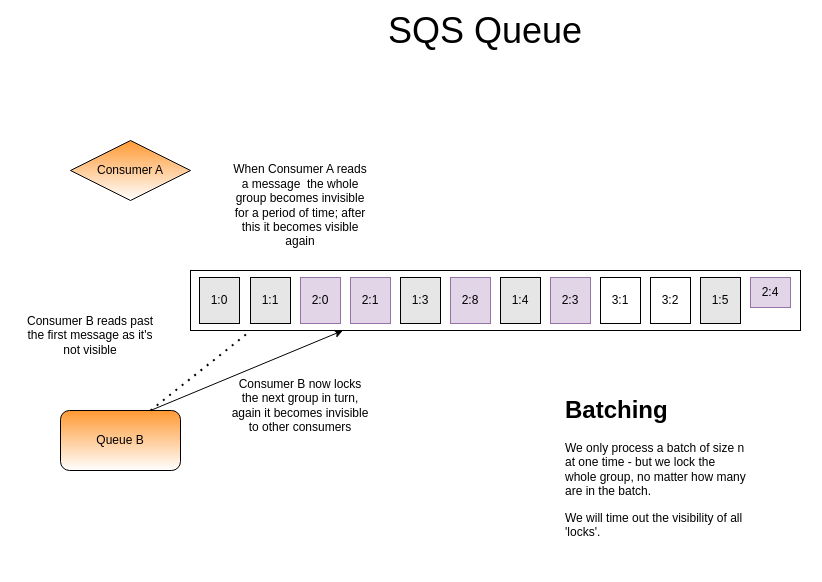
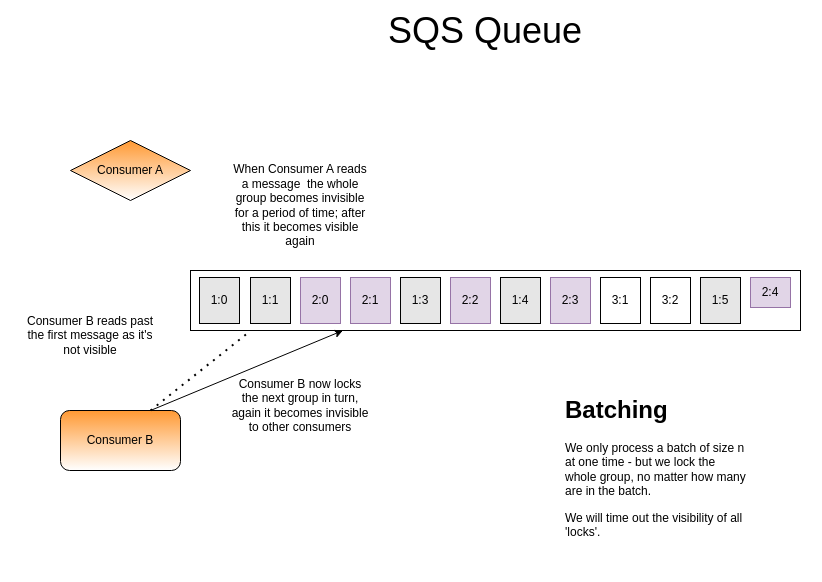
  <mxCell id="0" />
  <mxCell id="1" parent="0" />
  <mxCell id="2" value="" style="rounded=0;whiteSpace=wrap;html=1;" parent="1" vertex="1"><mxGeometry x="190" y="270" width="610" height="60" as="geometry" /></mxCell>
  <mxCell id="3" value="&lt;font style=&quot;font-size: 36px&quot;&gt;SQS Queue&lt;/font&gt;" style="text;html=1;strokeColor=none;fillColor=none;align=center;verticalAlign=middle;whiteSpace=wrap;rounded=0;" parent="1" vertex="1"><mxGeometry x="290" y="20" width="390" height="20" as="geometry" /></mxCell>
  <mxCell id="4" value="1:0" style="text;html=1;align=center;verticalAlign=middle;whiteSpace=wrap;rounded=0;strokeColor=#000000;fillColor=#E6E6E6;" parent="1" vertex="1"><mxGeometry x="199" y="277" width="40" height="46" as="geometry" /></mxCell>
  <mxCell id="5" value="1:1" style="text;html=1;align=center;verticalAlign=middle;whiteSpace=wrap;rounded=0;strokeColor=#000000;fillColor=#E6E6E6;" parent="1" vertex="1"><mxGeometry x="250" y="277" width="40" height="46" as="geometry" /></mxCell>
  <mxCell id="6" value="2:0" style="text;html=1;align=center;verticalAlign=middle;whiteSpace=wrap;rounded=0;strokeColor=#9673a6;fillColor=#e1d5e7;" parent="1" vertex="1"><mxGeometry x="300" y="277" width="40" height="46" as="geometry" /></mxCell>
  <mxCell id="7" value="2:1" style="text;html=1;align=center;verticalAlign=middle;whiteSpace=wrap;rounded=0;strokeColor=#9673a6;fillColor=#e1d5e7;" parent="1" vertex="1"><mxGeometry x="350" y="277" width="40" height="46" as="geometry" /></mxCell>
  <mxCell id="8" value="1:3" style="text;html=1;align=center;verticalAlign=middle;whiteSpace=wrap;rounded=0;strokeColor=#000000;fillColor=#E6E6E6;" parent="1" vertex="1"><mxGeometry x="400" y="277" width="40" height="46" as="geometry" /></mxCell>
- <mxCell id="9" value="2:8" style="text;html=1;align=center;verticalAlign=middle;whiteSpace=wrap;rounded=0;strokeColor=#9673a6;fillColor=#e1d5e7;" parent="1" vertex="1"><mxGeometry x="450" y="277" width="40" height="46" as="geometry" /></mxCell>
+ <mxCell id="9" value="2:2" style="text;html=1;align=center;verticalAlign=middle;whiteSpace=wrap;rounded=0;strokeColor=#9673a6;fillColor=#e1d5e7;" parent="1" vertex="1"><mxGeometry x="450" y="277" width="40" height="46" as="geometry" /></mxCell>
  <mxCell id="10" value="1:4" style="text;html=1;align=center;verticalAlign=middle;whiteSpace=wrap;rounded=0;strokeColor=#000000;fillColor=#E6E6E6;" parent="1" vertex="1"><mxGeometry x="500" y="277" width="40" height="46" as="geometry" /></mxCell>
  <mxCell id="11" value="2:3" style="text;html=1;align=center;verticalAlign=middle;whiteSpace=wrap;rounded=0;strokeColor=#9673a6;fillColor=#e1d5e7;" parent="1" vertex="1"><mxGeometry x="550" y="277" width="40" height="46" as="geometry" /></mxCell>
  <mxCell id="12" value="3:1" style="text;html=1;fillColor=none;align=center;verticalAlign=middle;whiteSpace=wrap;rounded=0;strokeColor=#000000;" parent="1" vertex="1"><mxGeometry x="600" y="277" width="40" height="46" as="geometry" /></mxCell>
  <mxCell id="13" value="3:2" style="text;html=1;fillColor=none;align=center;verticalAlign=middle;whiteSpace=wrap;rounded=0;strokeColor=#000000;" parent="1" vertex="1"><mxGeometry x="650" y="277" width="40" height="46" as="geometry" /></mxCell>
  <mxCell id="14" value="1:5" style="text;html=1;align=center;verticalAlign=middle;whiteSpace=wrap;rounded=0;strokeColor=#000000;fillColor=#E6E6E6;" parent="1" vertex="1"><mxGeometry x="700" y="277" width="40" height="46" as="geometry" /></mxCell>
  <mxCell id="15" value="2:4" style="text;html=1;fillColor=#e1d5e7;align=center;verticalAlign=middle;whiteSpace=wrap;rounded=0;strokeColor=#9673a6;" parent="1" vertex="1"><mxGeometry x="750" y="277" width="40" height="30" as="geometry" /></mxCell>
  <mxCell id="16" value="Consumer A" style="rhombus;whiteSpace=wrap;html=1;strokeColor=#000000;gradientColor=#ffffff;fillColor=#FF9933;" parent="1" vertex="1"><mxGeometry x="70" y="140" width="120" height="60" as="geometry" /></mxCell>
- <mxCell id="17" value="Queue B" style="rounded=1;whiteSpace=wrap;html=1;strokeColor=#000000;gradientColor=#ffffff;fillColor=#FF9933;" parent="1" vertex="1"><mxGeometry x="60" y="410" width="120" height="60" as="geometry" /></mxCell>
+ <mxCell id="17" value="Consumer B" style="rounded=1;whiteSpace=wrap;html=1;strokeColor=#000000;gradientColor=#ffffff;fillColor=#FF9933;" parent="1" vertex="1"><mxGeometry x="60" y="410" width="120" height="60" as="geometry" /></mxCell>
  <mxCell id="18" value="" style="endArrow=none;dashed=1;html=1;dashPattern=1 3;strokeWidth=2;entryX=0.097;entryY=1.017;entryDx=0;entryDy=0;entryPerimeter=0;" parent="1" target="2" edge="1"><mxGeometry width="50" height="50" relative="1" as="geometry"><mxPoint x="150" y="410" as="sourcePoint" /><mxPoint x="219" y="350" as="targetPoint" /></mxGeometry></mxCell>
  <mxCell id="19" value="" style="endArrow=classic;html=1;exitX=1;exitY=0.5;exitDx=0;exitDy=0;entryX=0.25;entryY=1;entryDx=0;entryDy=0;" parent="1" target="2" edge="1"><mxGeometry width="50" height="50" relative="1" as="geometry"><mxPoint x="150" y="410" as="sourcePoint" /><mxPoint x="280" y="360" as="targetPoint" /></mxGeometry></mxCell>
  <mxCell id="20" value="When Consumer A reads a message&amp;nbsp; the whole group becomes invisible for a period of time; after this it becomes visible again" style="text;html=1;strokeColor=none;fillColor=none;align=center;verticalAlign=middle;whiteSpace=wrap;rounded=0;" parent="1" vertex="1"><mxGeometry x="230" y="190" width="140" height="30" as="geometry" /></mxCell>
  <mxCell id="21" value="Consumer B reads past the first message as it's not visible" style="text;html=1;strokeColor=none;fillColor=none;align=center;verticalAlign=middle;whiteSpace=wrap;rounded=0;" parent="1" vertex="1"><mxGeometry x="20" y="320" width="140" height="30" as="geometry" /></mxCell>
  <mxCell id="22" value="Consumer B now locks the next group in turn, again it becomes invisible to other consumers" style="text;html=1;strokeColor=none;fillColor=none;align=center;verticalAlign=middle;whiteSpace=wrap;rounded=0;" parent="1" vertex="1"><mxGeometry x="230" y="390" width="140" height="30" as="geometry" /></mxCell>
  <mxCell id="23" value="&lt;h1&gt;Batching&lt;/h1&gt;&lt;p&gt;We only process a batch of size n at one time - but we lock the whole group, no matter how many are in the batch.&amp;nbsp;&lt;/p&gt;&lt;p&gt;&lt;span&gt;We will time out the visibility of all 'locks'.&lt;/span&gt;&lt;br&gt;&lt;/p&gt;&lt;p&gt;&lt;br&gt;&lt;/p&gt;&lt;p&gt;&lt;br&gt;&lt;/p&gt;" style="text;html=1;strokeColor=none;fillColor=none;spacing=5;spacingTop=-20;whiteSpace=wrap;overflow=hidden;rounded=0;" vertex="1" parent="1"><mxGeometry x="560" y="390" width="190" height="170" as="geometry" /></mxCell>
